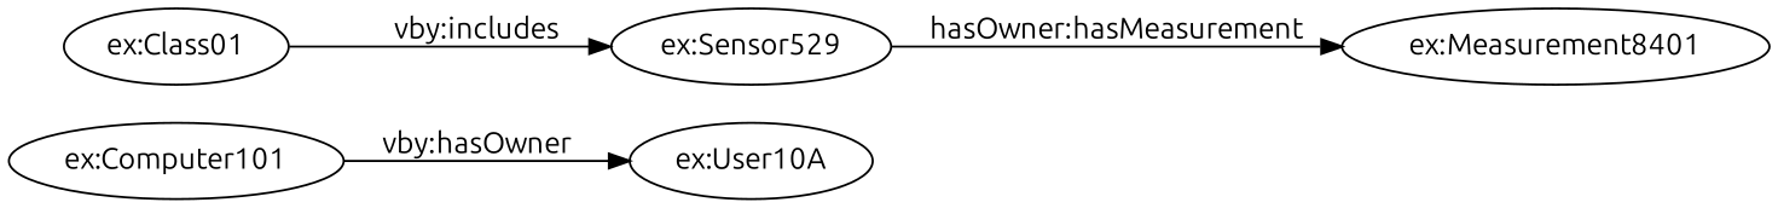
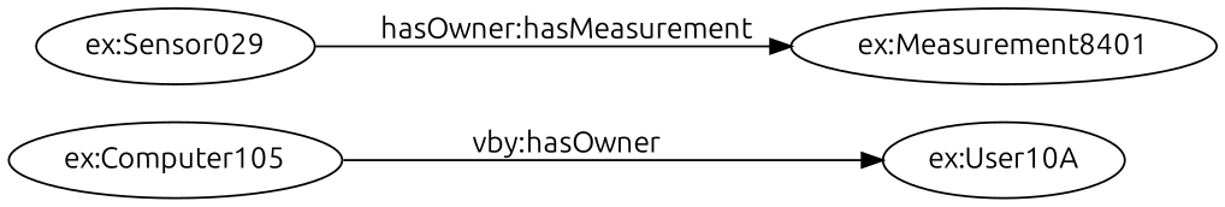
  digraph {
    fontname=Ubuntu
    rankdir=LR
    node [fontname=Ubuntu]
    edge [fontname=Ubuntu]
-   "ex:Computer101"
+   "ex:Computer101" [label="ex:Computer105"]
    "ex:User10A"
-   "ex:Sensor029" [label="ex:Sensor529"]
+   "ex:Sensor029"
    "ex:Measurement8401"
-   "ex:Class01"
    "ex:Computer101" -> "ex:User10A" [label="vby:hasOwner"]
    "ex:Sensor029" -> "ex:Measurement8401" [label="hasOwner:hasMeasurement"]
-   "ex:Class01" -> "ex:Sensor029" [label="vby:includes"]
  }
